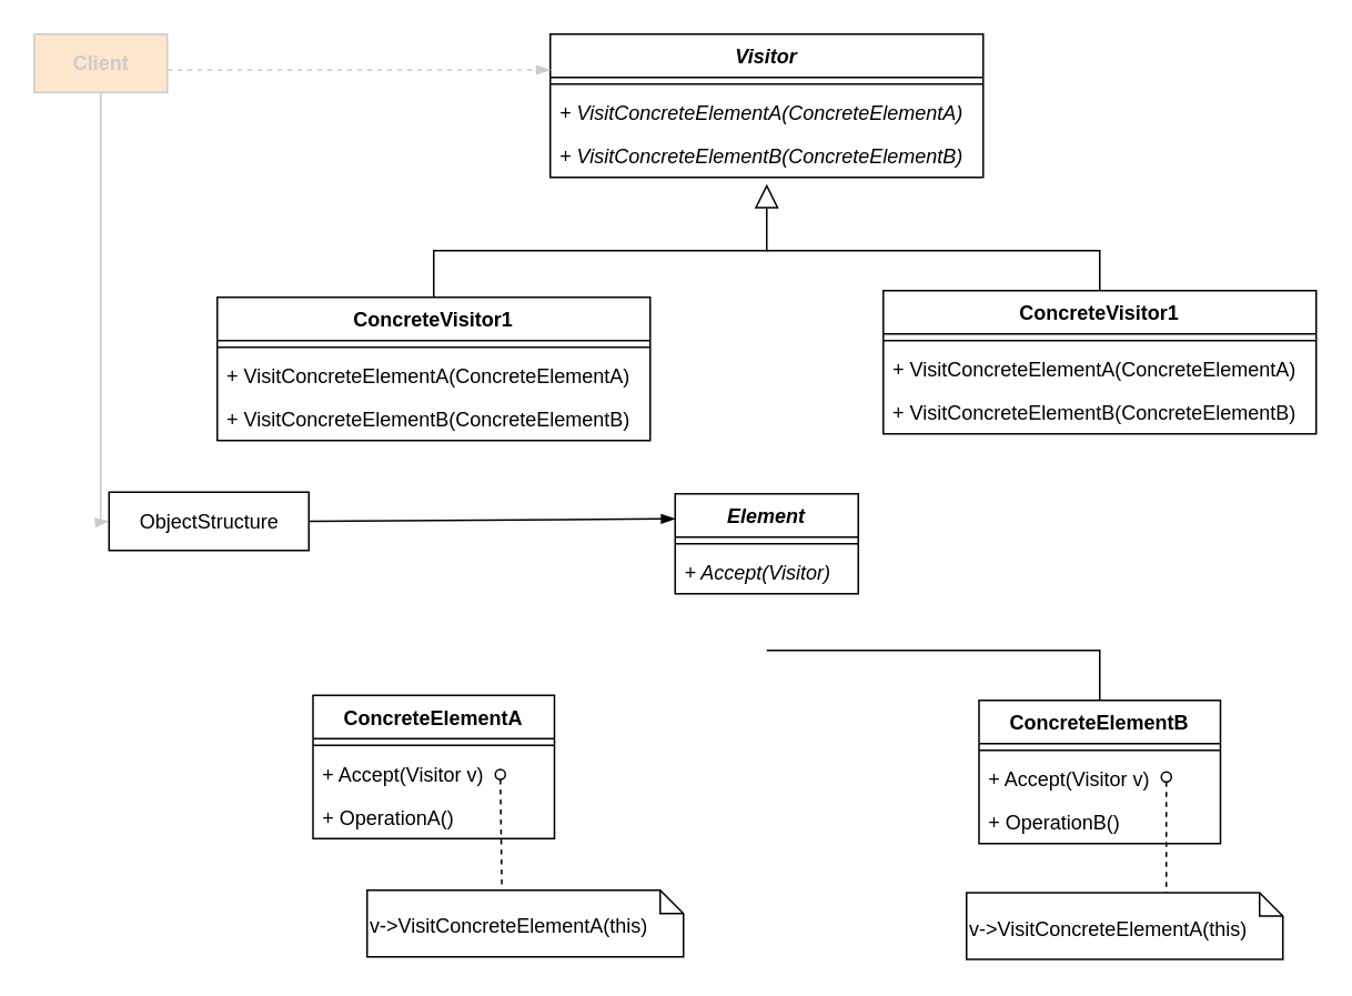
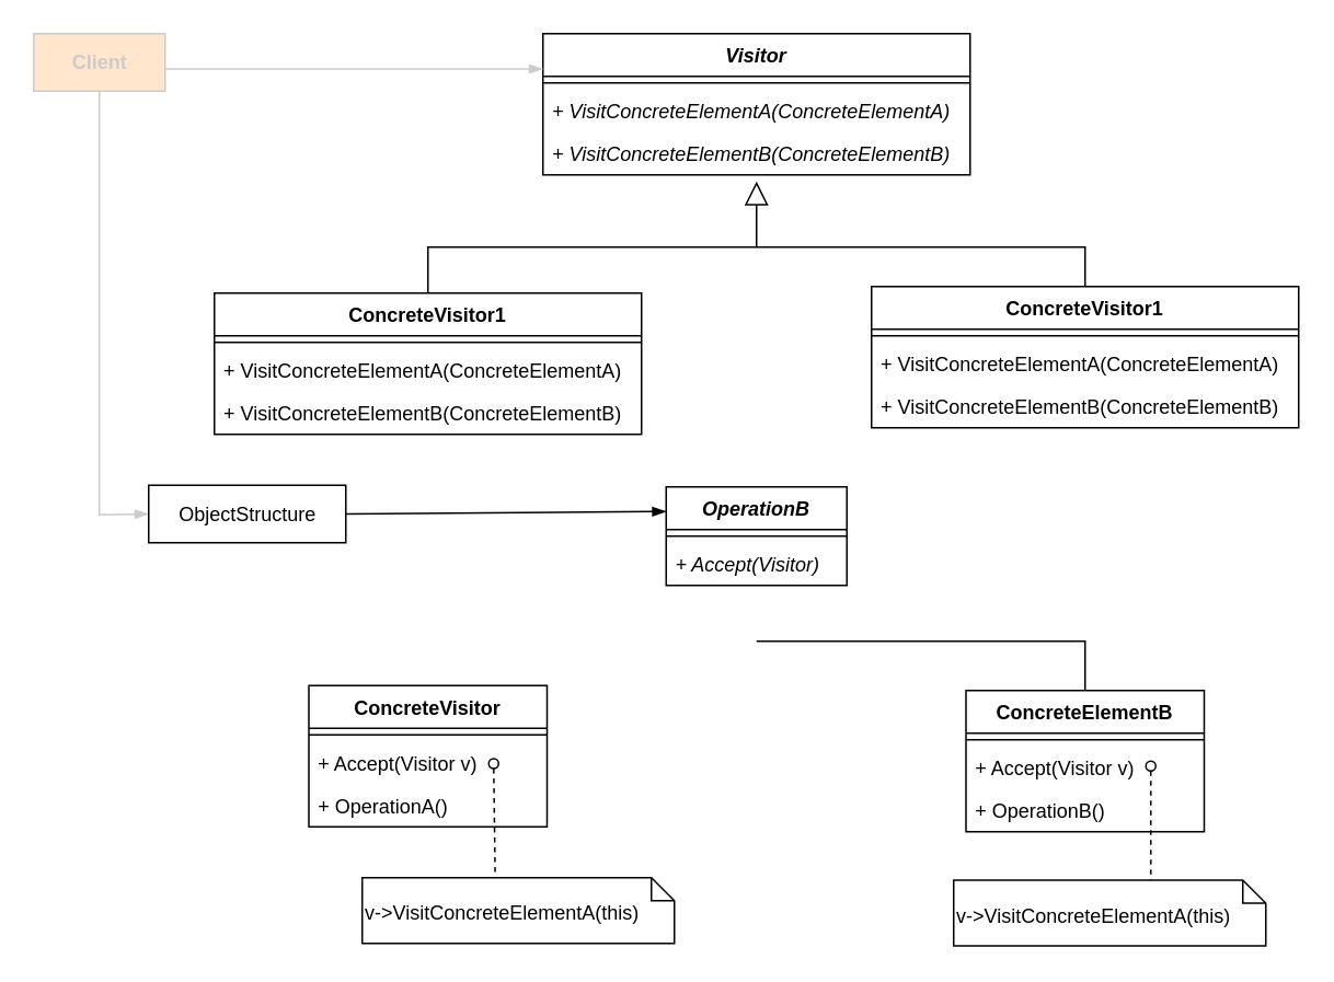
  <mxCell id="0" />
  <mxCell id="1" parent="0" />
  <mxCell id="2" value="Visitor" style="swimlane;fontStyle=3;align=center;verticalAlign=top;childLayout=stackLayout;horizontal=1;startSize=26;horizontalStack=0;resizeParent=1;resizeParentMax=0;resizeLast=0;collapsible=1;marginBottom=0;strokeColor=#000000;" vertex="1" parent="1"><mxGeometry x="330" y="20" width="260" height="86" as="geometry" /></mxCell>
  <mxCell id="3" value="" style="line;strokeWidth=1;fillColor=none;align=left;verticalAlign=middle;spacingTop=-1;spacingLeft=3;spacingRight=3;rotatable=0;labelPosition=right;points=[];portConstraint=eastwest;" vertex="1" parent="2"><mxGeometry y="26" width="260" height="8" as="geometry" /></mxCell>
  <mxCell id="4" value="+ VisitConcreteElementA(ConcreteElementA)" style="text;strokeColor=none;fillColor=none;align=left;verticalAlign=top;spacingLeft=4;spacingRight=4;overflow=hidden;rotatable=0;points=[[0,0.5],[1,0.5]];portConstraint=eastwest;fontStyle=2" vertex="1" parent="2"><mxGeometry y="34" width="260" height="26" as="geometry" /></mxCell>
  <mxCell id="5" value="+ VisitConcreteElementB(ConcreteElementB)" style="text;strokeColor=none;fillColor=none;align=left;verticalAlign=top;spacingLeft=4;spacingRight=4;overflow=hidden;rotatable=0;points=[[0,0.5],[1,0.5]];portConstraint=eastwest;fontStyle=2" vertex="1" parent="2"><mxGeometry y="60" width="260" height="26" as="geometry" /></mxCell>
  <mxCell id="6" value="ConcreteVisitor1" style="swimlane;fontStyle=1;align=center;verticalAlign=top;childLayout=stackLayout;horizontal=1;startSize=26;horizontalStack=0;resizeParent=1;resizeParentMax=0;resizeLast=0;collapsible=1;marginBottom=0;strokeColor=#000000;" vertex="1" parent="1"><mxGeometry x="130" y="178" width="260" height="86" as="geometry" /></mxCell>
  <mxCell id="7" value="" style="line;strokeWidth=1;fillColor=none;align=left;verticalAlign=middle;spacingTop=-1;spacingLeft=3;spacingRight=3;rotatable=0;labelPosition=right;points=[];portConstraint=eastwest;" vertex="1" parent="6"><mxGeometry y="26" width="260" height="8" as="geometry" /></mxCell>
  <mxCell id="8" value="+ VisitConcreteElementA(ConcreteElementA)" style="text;strokeColor=none;fillColor=none;align=left;verticalAlign=top;spacingLeft=4;spacingRight=4;overflow=hidden;rotatable=0;points=[[0,0.5],[1,0.5]];portConstraint=eastwest;" vertex="1" parent="6"><mxGeometry y="34" width="260" height="26" as="geometry" /></mxCell>
  <mxCell id="9" value="+ VisitConcreteElementB(ConcreteElementB)" style="text;strokeColor=none;fillColor=none;align=left;verticalAlign=top;spacingLeft=4;spacingRight=4;overflow=hidden;rotatable=0;points=[[0,0.5],[1,0.5]];portConstraint=eastwest;" vertex="1" parent="6"><mxGeometry y="60" width="260" height="26" as="geometry" /></mxCell>
  <mxCell id="10" style="edgeStyle=none;rounded=0;orthogonalLoop=1;jettySize=auto;html=1;exitX=0.5;exitY=0;exitDx=0;exitDy=0;startArrow=none;startFill=0;endArrow=none;endFill=0;strokeColor=#000000;" edge="1" parent="1" source="11"><mxGeometry relative="1" as="geometry"><mxPoint x="460" y="150" as="targetPoint" /><Array as="points"><mxPoint x="660" y="150" /></Array></mxGeometry></mxCell>
  <mxCell id="11" value="ConcreteVisitor1" style="swimlane;fontStyle=1;align=center;verticalAlign=top;childLayout=stackLayout;horizontal=1;startSize=26;horizontalStack=0;resizeParent=1;resizeParentMax=0;resizeLast=0;collapsible=1;marginBottom=0;strokeColor=#000000;" vertex="1" parent="1"><mxGeometry x="530" y="174" width="260" height="86" as="geometry" /></mxCell>
  <mxCell id="12" value="" style="line;strokeWidth=1;fillColor=none;align=left;verticalAlign=middle;spacingTop=-1;spacingLeft=3;spacingRight=3;rotatable=0;labelPosition=right;points=[];portConstraint=eastwest;" vertex="1" parent="11"><mxGeometry y="26" width="260" height="8" as="geometry" /></mxCell>
  <mxCell id="13" value="+ VisitConcreteElementA(ConcreteElementA)" style="text;strokeColor=none;fillColor=none;align=left;verticalAlign=top;spacingLeft=4;spacingRight=4;overflow=hidden;rotatable=0;points=[[0,0.5],[1,0.5]];portConstraint=eastwest;" vertex="1" parent="11"><mxGeometry y="34" width="260" height="26" as="geometry" /></mxCell>
  <mxCell id="14" value="+ VisitConcreteElementB(ConcreteElementB)" style="text;strokeColor=none;fillColor=none;align=left;verticalAlign=top;spacingLeft=4;spacingRight=4;overflow=hidden;rotatable=0;points=[[0,0.5],[1,0.5]];portConstraint=eastwest;" vertex="1" parent="11"><mxGeometry y="60" width="260" height="26" as="geometry" /></mxCell>
  <mxCell id="15" value="" style="endArrow=block;endFill=0;endSize=12;html=1;strokeColor=#000000;entryX=0.5;entryY=1.154;entryDx=0;entryDy=0;entryPerimeter=0;exitX=0.5;exitY=0;exitDx=0;exitDy=0;rounded=0;" edge="1" parent="1" source="6" target="5"><mxGeometry width="160" relative="1" as="geometry"><mxPoint x="130" y="290" as="sourcePoint" /><mxPoint x="290" y="290" as="targetPoint" /><Array as="points"><mxPoint x="260" y="150" /><mxPoint x="460" y="150" /></Array></mxGeometry></mxCell>
- <mxCell id="16" value="Element" style="swimlane;fontStyle=3;align=center;verticalAlign=top;childLayout=stackLayout;horizontal=1;startSize=26;horizontalStack=0;resizeParent=1;resizeParentMax=0;resizeLast=0;collapsible=1;marginBottom=0;strokeColor=#000000;" vertex="1" parent="1"><mxGeometry x="405" y="296" width="110" height="60" as="geometry" /></mxCell>
+ <mxCell id="16" value="OperationB" style="swimlane;fontStyle=3;align=center;verticalAlign=top;childLayout=stackLayout;horizontal=1;startSize=26;horizontalStack=0;resizeParent=1;resizeParentMax=0;resizeLast=0;collapsible=1;marginBottom=0;strokeColor=#000000;" vertex="1" parent="1"><mxGeometry x="405" y="296" width="110" height="60" as="geometry" /></mxCell>
  <mxCell id="17" value="" style="line;strokeWidth=1;fillColor=none;align=left;verticalAlign=middle;spacingTop=-1;spacingLeft=3;spacingRight=3;rotatable=0;labelPosition=right;points=[];portConstraint=eastwest;" vertex="1" parent="16"><mxGeometry y="26" width="110" height="8" as="geometry" /></mxCell>
  <mxCell id="18" value="+ Accept(Visitor)" style="text;strokeColor=none;fillColor=none;align=left;verticalAlign=top;spacingLeft=4;spacingRight=4;overflow=hidden;rotatable=0;points=[[0,0.5],[1,0.5]];portConstraint=eastwest;fontStyle=2" vertex="1" parent="16"><mxGeometry y="34" width="110" height="26" as="geometry" /></mxCell>
  <mxCell id="19" style="edgeStyle=none;rounded=0;orthogonalLoop=1;jettySize=auto;html=1;exitX=0.5;exitY=0;exitDx=0;exitDy=0;startArrow=none;startFill=0;endArrow=none;endFill=0;strokeColor=#000000;" edge="1" parent="1" source="20"><mxGeometry relative="1" as="geometry"><mxPoint x="460" y="390" as="targetPoint" /><Array as="points"><mxPoint x="660" y="390" /></Array></mxGeometry></mxCell>
  <mxCell id="20" value="ConcreteElementB" style="swimlane;fontStyle=1;align=center;verticalAlign=top;childLayout=stackLayout;horizontal=1;startSize=26;horizontalStack=0;resizeParent=1;resizeParentMax=0;resizeLast=0;collapsible=1;marginBottom=0;strokeColor=#000000;" vertex="1" parent="1"><mxGeometry x="587.5" y="420" width="145" height="86" as="geometry" /></mxCell>
  <mxCell id="21" value="" style="line;strokeWidth=1;fillColor=none;align=left;verticalAlign=middle;spacingTop=-1;spacingLeft=3;spacingRight=3;rotatable=0;labelPosition=right;points=[];portConstraint=eastwest;" vertex="1" parent="20"><mxGeometry y="26" width="145" height="8" as="geometry" /></mxCell>
  <mxCell id="22" value="+ Accept(Visitor v)" style="text;strokeColor=none;fillColor=none;align=left;verticalAlign=top;spacingLeft=4;spacingRight=4;overflow=hidden;rotatable=0;points=[[0,0.5],[1,0.5]];portConstraint=eastwest;fontStyle=0" vertex="1" parent="20"><mxGeometry y="34" width="145" height="26" as="geometry" /></mxCell>
  <mxCell id="23" value="+ OperationB()" style="text;strokeColor=none;fillColor=none;align=left;verticalAlign=top;spacingLeft=4;spacingRight=4;overflow=hidden;rotatable=0;points=[[0,0.5],[1,0.5]];portConstraint=eastwest;fontStyle=0" vertex="1" parent="20"><mxGeometry y="60" width="145" height="26" as="geometry" /></mxCell>
- <mxCell id="24" value="ConcreteElementA" style="swimlane;fontStyle=1;align=center;verticalAlign=top;childLayout=stackLayout;horizontal=1;startSize=26;horizontalStack=0;resizeParent=1;resizeParentMax=0;resizeLast=0;collapsible=1;marginBottom=0;strokeColor=#000000;" vertex="1" parent="1"><mxGeometry x="187.5" y="417" width="145" height="86" as="geometry" /></mxCell>
+ <mxCell id="24" value="ConcreteVisitor" style="swimlane;fontStyle=1;align=center;verticalAlign=top;childLayout=stackLayout;horizontal=1;startSize=26;horizontalStack=0;resizeParent=1;resizeParentMax=0;resizeLast=0;collapsible=1;marginBottom=0;strokeColor=#000000;" vertex="1" parent="1"><mxGeometry x="187.5" y="417" width="145" height="86" as="geometry" /></mxCell>
  <mxCell id="25" value="" style="line;strokeWidth=1;fillColor=none;align=left;verticalAlign=middle;spacingTop=-1;spacingLeft=3;spacingRight=3;rotatable=0;labelPosition=right;points=[];portConstraint=eastwest;" vertex="1" parent="24"><mxGeometry y="26" width="145" height="8" as="geometry" /></mxCell>
  <mxCell id="26" value="+ Accept(Visitor v)" style="text;strokeColor=none;fillColor=none;align=left;verticalAlign=top;spacingLeft=4;spacingRight=4;overflow=hidden;rotatable=0;points=[[0,0.5],[1,0.5]];portConstraint=eastwest;fontStyle=0" vertex="1" parent="24"><mxGeometry y="34" width="145" height="26" as="geometry" /></mxCell>
  <mxCell id="27" value="" style="endArrow=none;dashed=1;endFill=0;endSize=12;html=1;strokeColor=#000000;startArrow=oval;startFill=0;entryX=0.426;entryY=0.025;entryDx=0;entryDy=0;entryPerimeter=0;" edge="1" parent="24" target="34"><mxGeometry width="160" relative="1" as="geometry"><mxPoint x="112.5" y="47.5" as="sourcePoint" /><mxPoint x="112.5" y="107.5" as="targetPoint" /></mxGeometry></mxCell>
  <mxCell id="28" value="+ OperationA()" style="text;strokeColor=none;fillColor=none;align=left;verticalAlign=top;spacingLeft=4;spacingRight=4;overflow=hidden;rotatable=0;points=[[0,0.5],[1,0.5]];portConstraint=eastwest;fontStyle=0" vertex="1" parent="24"><mxGeometry y="60" width="145" height="26" as="geometry" /></mxCell>
  <mxCell id="29" style="edgeStyle=none;rounded=0;orthogonalLoop=1;jettySize=auto;html=1;exitX=0.5;exitY=1;exitDx=0;exitDy=0;entryX=0;entryY=0.5;entryDx=0;entryDy=0;startArrow=none;startFill=0;endArrow=blockThin;endFill=1;strokeColor=#CCCCCC;" edge="1" parent="1" source="31" target="33"><mxGeometry relative="1" as="geometry"><Array as="points"><mxPoint x="60" y="313" /></Array></mxGeometry></mxCell>
- <mxCell id="30" style="edgeStyle=none;rounded=0;orthogonalLoop=1;jettySize=auto;html=1;exitX=1;exitY=0.614;exitDx=0;exitDy=0;startArrow=none;startFill=0;endArrow=blockThin;endFill=1;strokeColor=#CCCCCC;entryX=0;entryY=0.25;entryDx=0;entryDy=0;exitPerimeter=0;dashed=1;" edge="1" parent="1" source="31" target="2"><mxGeometry relative="1" as="geometry"><mxPoint x="320" y="38" as="targetPoint" /></mxGeometry></mxCell>
+ <mxCell id="30" style="edgeStyle=none;rounded=0;orthogonalLoop=1;jettySize=auto;html=1;exitX=1;exitY=0.614;exitDx=0;exitDy=0;startArrow=none;startFill=0;endArrow=blockThin;endFill=1;strokeColor=#CCCCCC;entryX=0;entryY=0.25;entryDx=0;entryDy=0;exitPerimeter=0;" edge="1" parent="1" source="31" target="2"><mxGeometry relative="1" as="geometry"><mxPoint x="320" y="38" as="targetPoint" /></mxGeometry></mxCell>
  <mxCell id="31" value="&lt;b&gt;&lt;font color=&quot;#cccccc&quot;&gt;Client&lt;/font&gt;&lt;/b&gt;" style="html=1;strokeColor=#CCCCCC;fillColor=#ffe6cc;" vertex="1" parent="1"><mxGeometry x="20" y="20" width="80" height="35" as="geometry" /></mxCell>
  <mxCell id="32" style="edgeStyle=none;rounded=0;orthogonalLoop=1;jettySize=auto;html=1;exitX=1;exitY=0.5;exitDx=0;exitDy=0;startArrow=none;startFill=0;endArrow=blockThin;endFill=1;strokeColor=#000000;" edge="1" parent="1" source="33"><mxGeometry relative="1" as="geometry"><mxPoint x="405" y="311" as="targetPoint" /></mxGeometry></mxCell>
- <mxCell id="33" value="ObjectStructure" style="html=1;strokeColor=#000000;" vertex="1" parent="1"><mxGeometry x="65" y="295" width="120" height="35" as="geometry" /></mxCell>
+ <mxCell id="33" value="ObjectStructure" style="html=1;strokeColor=#000000;" vertex="1" parent="1"><mxGeometry x="90" y="295" width="120" height="35" as="geometry" /></mxCell>
  <mxCell id="34" value="&lt;br&gt;v-&amp;gt;VisitConcreteElementA(this)" style="shape=note;whiteSpace=wrap;html=1;size=14;verticalAlign=top;align=left;spacingTop=-6;strokeColor=#000000;" vertex="1" parent="1"><mxGeometry x="220" y="534" width="190" height="40" as="geometry" /></mxCell>
  <mxCell id="35" value="" style="endArrow=none;dashed=1;endFill=0;endSize=12;html=1;strokeColor=#000000;startArrow=oval;startFill=0;" edge="1" parent="1"><mxGeometry width="160" relative="1" as="geometry"><mxPoint x="700" y="466" as="sourcePoint" /><mxPoint x="700" y="537" as="targetPoint" /></mxGeometry></mxCell>
  <mxCell id="36" value="&lt;br&gt;v-&amp;gt;VisitConcreteElementA(this)" style="shape=note;whiteSpace=wrap;html=1;size=14;verticalAlign=top;align=left;spacingTop=-6;strokeColor=#000000;" vertex="1" parent="1"><mxGeometry x="580" y="535.5" width="190" height="40" as="geometry" /></mxCell>
